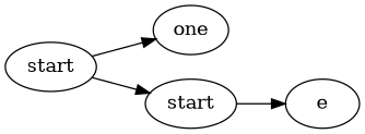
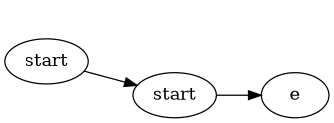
  digraph {
    rankdir=LR
    n1 [label=e]
-   n2 [label=one]
    n3 [label=start]
    n4 [label=start]
    n3 -> n1
-   n4 -> n2
    n4 -> n3
  }
